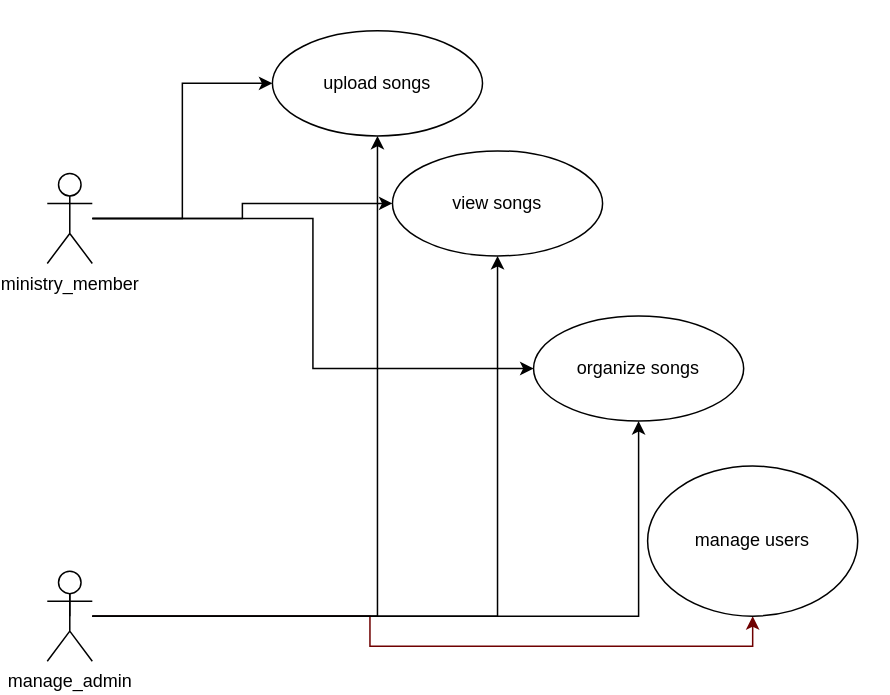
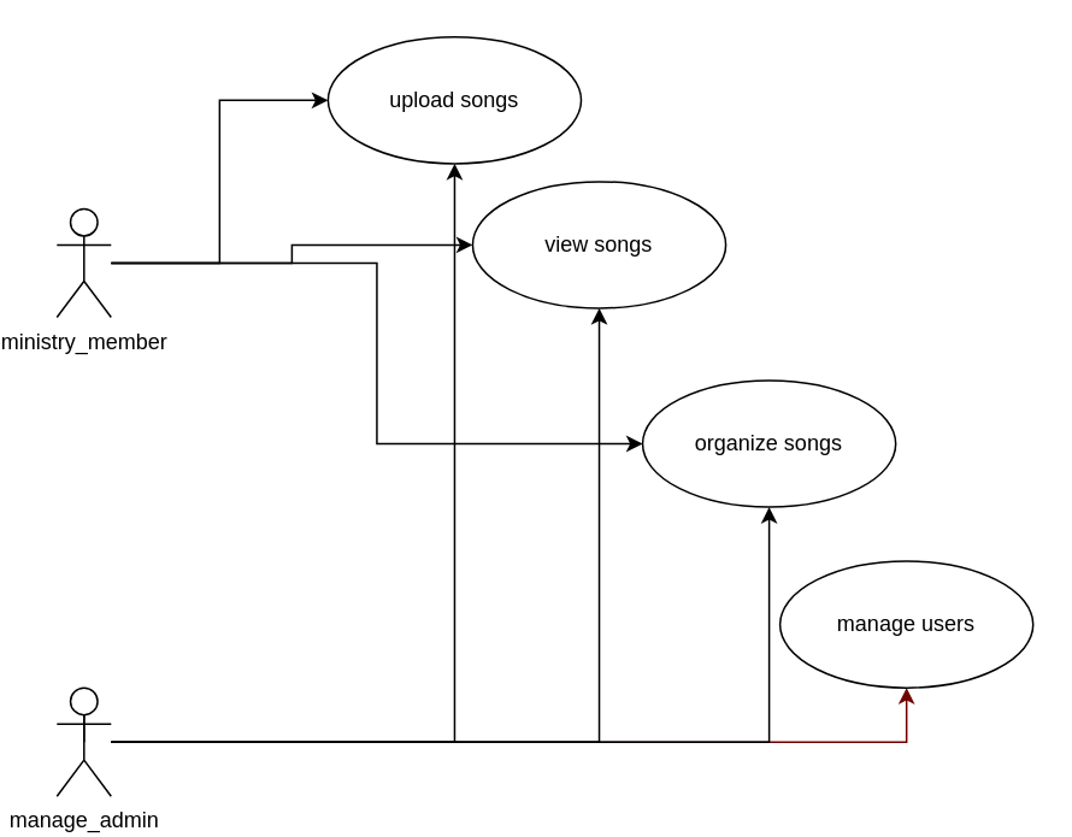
  <mxCell id="0" />
  <mxCell id="1" parent="0" />
  <mxCell id="2" style="edgeStyle=orthogonalEdgeStyle;rounded=0;orthogonalLoop=1;jettySize=auto;html=1;entryX=0;entryY=0.5;entryDx=0;entryDy=0;" edge="1" parent="1" source="5" target="6"><mxGeometry relative="1" as="geometry" /></mxCell>
  <mxCell id="3" style="edgeStyle=orthogonalEdgeStyle;rounded=0;orthogonalLoop=1;jettySize=auto;html=1;entryX=0;entryY=0.5;entryDx=0;entryDy=0;" edge="1" parent="1" source="5" target="15"><mxGeometry relative="1" as="geometry" /></mxCell>
  <mxCell id="4" style="edgeStyle=orthogonalEdgeStyle;rounded=0;orthogonalLoop=1;jettySize=auto;html=1;entryX=0;entryY=0.5;entryDx=0;entryDy=0;" edge="1" parent="1" source="5" target="14"><mxGeometry relative="1" as="geometry" /></mxCell>
  <mxCell id="5" value="&lt;div&gt;ministry_member&lt;/div&gt;" style="shape=umlActor;verticalLabelPosition=bottom;verticalAlign=top;html=1;" vertex="1" parent="1"><mxGeometry x="20" y="115" width="30" height="60" as="geometry" /></mxCell>
  <mxCell id="6" value="view songs" style="ellipse;whiteSpace=wrap;html=1;" vertex="1" parent="1"><mxGeometry x="250" y="100" width="140" height="70" as="geometry" /></mxCell>
  <mxCell id="7" style="edgeStyle=orthogonalEdgeStyle;rounded=0;orthogonalLoop=1;jettySize=auto;html=1;exitX=0.5;exitY=0.5;exitDx=0;exitDy=0;exitPerimeter=0;" edge="1" parent="1" source="12"><mxGeometry relative="1" as="geometry"><mxPoint x="35" y="380" as="targetPoint" /></mxGeometry></mxCell>
  <mxCell id="8" style="edgeStyle=orthogonalEdgeStyle;rounded=0;orthogonalLoop=1;jettySize=auto;html=1;entryX=0.5;entryY=1;entryDx=0;entryDy=0;fillColor=#a20025;strokeColor=#6F0000;" edge="1" parent="1" source="12" target="13"><mxGeometry relative="1" as="geometry" /></mxCell>
  <mxCell id="9" style="edgeStyle=orthogonalEdgeStyle;rounded=0;orthogonalLoop=1;jettySize=auto;html=1;entryX=0.5;entryY=1;entryDx=0;entryDy=0;" edge="1" parent="1" source="12" target="15"><mxGeometry relative="1" as="geometry" /></mxCell>
  <mxCell id="10" style="edgeStyle=orthogonalEdgeStyle;rounded=0;orthogonalLoop=1;jettySize=auto;html=1;entryX=0.5;entryY=1;entryDx=0;entryDy=0;" edge="1" parent="1" source="12" target="6"><mxGeometry relative="1" as="geometry" /></mxCell>
  <mxCell id="11" style="edgeStyle=orthogonalEdgeStyle;rounded=0;orthogonalLoop=1;jettySize=auto;html=1;entryX=0.5;entryY=1;entryDx=0;entryDy=0;" edge="1" parent="1" source="12" target="14"><mxGeometry relative="1" as="geometry" /></mxCell>
  <mxCell id="12" value="manage_admin" style="shape=umlActor;verticalLabelPosition=bottom;verticalAlign=top;html=1;" vertex="1" parent="1"><mxGeometry x="20" y="380" width="30" height="60" as="geometry" /></mxCell>
- <mxCell id="13" value="manage users" style="ellipse;whiteSpace=wrap;html=1;" vertex="1" parent="1"><mxGeometry x="420" y="310" width="140" height="100" as="geometry" /></mxCell>
+ <mxCell id="13" value="manage users" style="ellipse;whiteSpace=wrap;html=1;" vertex="1" parent="1"><mxGeometry x="420" y="310" width="140" height="70" as="geometry" /></mxCell>
  <mxCell id="14" value="upload songs" style="ellipse;whiteSpace=wrap;html=1;" vertex="1" parent="1"><mxGeometry x="170" y="20" width="140" height="70" as="geometry" /></mxCell>
  <mxCell id="15" value="organize songs" style="ellipse;whiteSpace=wrap;html=1;" vertex="1" parent="1"><mxGeometry x="344" y="210" width="140" height="70" as="geometry" /></mxCell>
